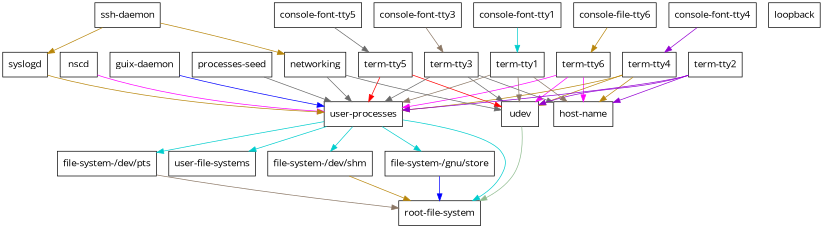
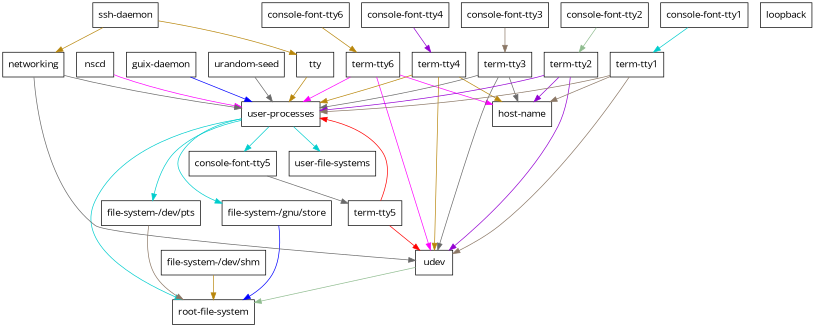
  digraph {
    fontname="Open Sans"
    node [fontname="Open Sans" shape=box]
    edge [color=darkgoldenrod fontname="Open Sans"]
    n1 [label="user-file-systems"]
    n2 [label="user-processes"]
    n3 [label="root-file-system"]
    n4 [label="file-system-/dev/pts"]
    n5 [label="file-system-/dev/shm"]
    n6 [label="file-system-/gnu/store"]
    n7 [label=nscd]
    n8 [label="guix-daemon"]
-   n9 [label="processes-seed"]
-   n10 [label=syslogd]
+   n9 [label="urandom-seed"]
+   n10 [label=tty]
    n11 [label="term-tty6"]
    n12 [label=udev]
    n13 [label="host-name"]
    n14 [label="term-tty5"]
    n15 [label="term-tty4"]
    n16 [label="term-tty3"]
    n17 [label="term-tty2"]
    n18 [label="term-tty1"]
    n19 [label=networking]
    n20 [label="ssh-daemon"]
-   n21 [label="console-file-tty6"]
+   n21 [label="console-font-tty6"]
    n22 [label="console-font-tty5"]
    n23 [label="console-font-tty4"]
    n24 [label="console-font-tty3"]
+   n25 [label="console-font-tty2"]
    n26 [label="console-font-tty1"]
    n27 [label=loopback]
    n2 -> n1 [color=cyan3]
    n2 -> n3 [color=cyan3]
    n2 -> n4 [color=cyan3]
-   n2 -> n5 [color=cyan3]
+   n2 -> n22 [color=cyan3]
    n2 -> n6 [color=cyan3]
    n4 -> n3 [color=peachpuff4]
    n5 -> n3
    n6 -> n3 [color=blue]
    n7 -> n2 [color=magenta]
    n8 -> n2 [color=blue]
    n9 -> n2 [color=dimgrey]
    n10 -> n2
    n11 -> n2 [color=magenta]
    n11 -> n12 [color=magenta]
    n11 -> n13 [color=magenta]
    n12 -> n3 [color=darkseagreen]
    n14 -> n2 [color=red]
    n14 -> n12 [color=red]
    n15 -> n2
    n15 -> n12
    n15 -> n13
    n16 -> n2 [color=dimgrey]
    n16 -> n12 [color=dimgrey]
    n16 -> n13 [color=dimgrey]
    n17 -> n2 [color=darkviolet]
    n17 -> n12 [color=darkviolet]
    n17 -> n13 [color=darkviolet]
    n18 -> n2 [color=peachpuff4]
    n18 -> n12 [color=peachpuff4]
    n18 -> n13 [color=peachpuff4]
    n19 -> n2 [color=dimgrey]
    n19 -> n12 [color=dimgrey]
    n20 -> n10
    n20 -> n19
    n21 -> n11
    n22 -> n14 [color=dimgrey]
    n23 -> n15 [color=darkviolet]
    n24 -> n16 [color=peachpuff4]
+   n25 -> n17 [color=darkseagreen]
    n26 -> n18 [color=cyan3]
  }
